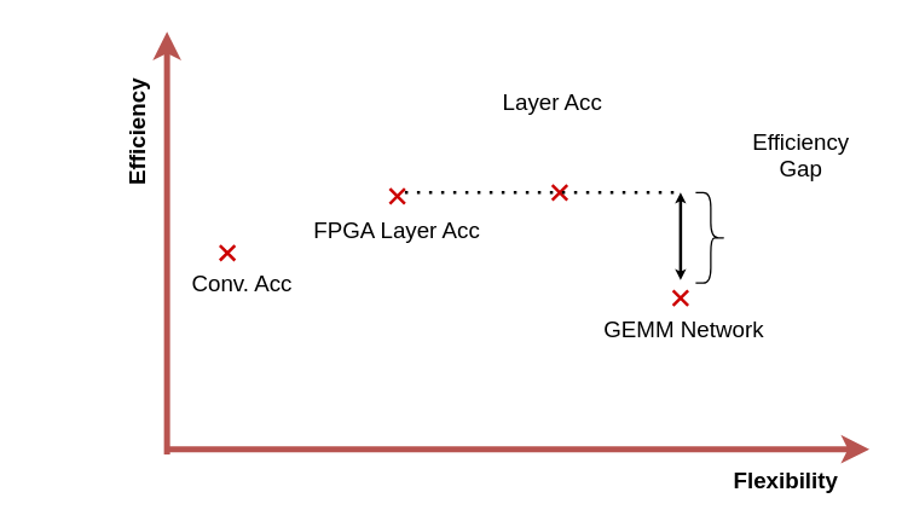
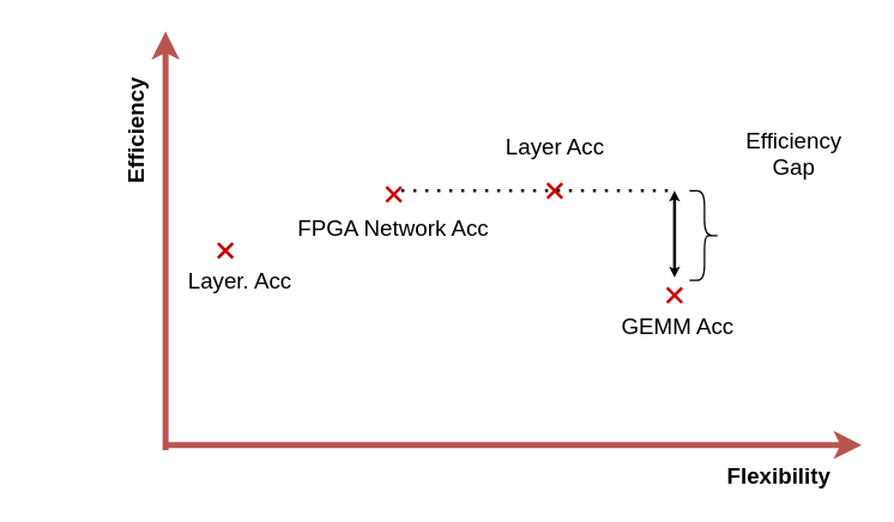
  <mxCell id="0" />
  <mxCell id="1" parent="0" />
  <mxCell id="2" value="" style="endArrow=classic;html=1;strokeWidth=4;endFill=1;fillColor=#f8cecc;strokeColor=#b85450;" parent="1" edge="1"><mxGeometry width="50" height="50" relative="1" as="geometry"><mxPoint x="110" y="300.5" as="sourcePoint" /><mxPoint x="110" y="20.5" as="targetPoint" /></mxGeometry></mxCell>
  <mxCell id="3" value="" style="endArrow=classic;html=1;strokeWidth=4;endFill=1;fillColor=#f8cecc;strokeColor=#b85450;" parent="1" edge="1"><mxGeometry width="50" height="50" relative="1" as="geometry"><mxPoint x="110" y="297" as="sourcePoint" /><mxPoint x="575" y="297" as="targetPoint" /></mxGeometry></mxCell>
  <mxCell id="4" value="Efficiency" style="text;html=1;strokeColor=none;fillColor=none;align=center;verticalAlign=middle;whiteSpace=wrap;rounded=0;rotation=-90;fontStyle=1;fontSize=15;" parent="1" vertex="1"><mxGeometry x="20" y="77" width="140" height="20" as="geometry" /></mxCell>
  <mxCell id="5" value="Flexibility" style="text;html=1;strokeColor=none;fillColor=none;align=center;verticalAlign=middle;whiteSpace=wrap;rounded=0;rotation=0;fontStyle=1;fontSize=15;" parent="1" vertex="1"><mxGeometry x="500" y="307" width="40" height="20" as="geometry" /></mxCell>
- <mxCell id="6" value="Layer Acc" style="text;html=1;strokeColor=none;fillColor=none;align=center;verticalAlign=middle;whiteSpace=wrap;rounded=0;fontSize=15;" parent="1" vertex="1"><mxGeometry x="307.5" y="57" width="115" height="20" as="geometry" /></mxCell>
- <mxCell id="7" value="Conv. Acc" style="text;html=1;strokeColor=none;fillColor=none;align=center;verticalAlign=middle;whiteSpace=wrap;rounded=0;fontSize=15;" parent="1" vertex="1"><mxGeometry x="110" y="177" width="100" height="20" as="geometry" /></mxCell>
- <mxCell id="8" value="FPGA Layer Acc" style="text;html=1;strokeColor=none;fillColor=none;align=center;verticalAlign=middle;whiteSpace=wrap;rounded=0;fontSize=15;" parent="1" vertex="1"><mxGeometry x="190" y="142" width="145" height="20" as="geometry" /></mxCell>
+ <mxCell id="6" value="Layer Acc" style="text;html=1;strokeColor=none;fillColor=none;align=center;verticalAlign=middle;whiteSpace=wrap;rounded=0;fontSize=15;" parent="1" vertex="1"><mxGeometry x="312.5" y="87" width="115" height="20" as="geometry" /></mxCell>
+ <mxCell id="7" value="Layer. Acc" style="text;html=1;strokeColor=none;fillColor=none;align=center;verticalAlign=middle;whiteSpace=wrap;rounded=0;fontSize=15;" parent="1" vertex="1"><mxGeometry x="110" y="177" width="100" height="20" as="geometry" /></mxCell>
+ <mxCell id="8" value="FPGA Network Acc" style="text;html=1;strokeColor=none;fillColor=none;align=center;verticalAlign=middle;whiteSpace=wrap;rounded=0;fontSize=15;" parent="1" vertex="1"><mxGeometry x="190" y="142" width="145" height="20" as="geometry" /></mxCell>
  <mxCell id="9" value="" style="endArrow=none;html=1;fontSize=15;strokeWidth=2;strokeColor=#CC0000;" parent="1" edge="1"><mxGeometry width="50" height="50" relative="1" as="geometry"><mxPoint x="145" y="172" as="sourcePoint" /><mxPoint x="155" y="162" as="targetPoint" /></mxGeometry></mxCell>
  <mxCell id="10" value="" style="endArrow=none;html=1;fontSize=15;strokeWidth=2;strokeColor=#CC0000;" parent="1" edge="1"><mxGeometry width="50" height="50" relative="1" as="geometry"><mxPoint x="145" y="162" as="sourcePoint" /><mxPoint x="155" y="172" as="targetPoint" /></mxGeometry></mxCell>
  <mxCell id="11" value="" style="endArrow=classic;html=1;strokeWidth=2;fontSize=15;startArrow=classic;startFill=1;endFill=1;endSize=1;startSize=1;" parent="1" edge="1"><mxGeometry width="50" height="50" relative="1" as="geometry"><mxPoint x="450" y="127" as="sourcePoint" /><mxPoint x="450" y="185" as="targetPoint" /></mxGeometry></mxCell>
  <mxCell id="12" value="" style="shape=curlyBracket;whiteSpace=wrap;html=1;rounded=1;flipH=1;fontSize=15;fillColor=#000000;" parent="1" vertex="1"><mxGeometry x="460" y="127" width="20" height="60" as="geometry" /></mxCell>
  <mxCell id="13" value="Efficiency Gap" style="text;html=1;strokeColor=none;fillColor=none;align=center;verticalAlign=middle;whiteSpace=wrap;rounded=0;fontSize=15;" parent="1" vertex="1"><mxGeometry x="485" y="92" width="90" height="20" as="geometry" /></mxCell>
  <mxCell id="14" value="" style="endArrow=none;html=1;fontSize=15;strokeWidth=2;strokeColor=#CC0000;" parent="1" edge="1"><mxGeometry x="495" y="405" width="50" height="50" as="geometry"><mxPoint x="365" y="132" as="sourcePoint" /><mxPoint x="375" y="122" as="targetPoint" /></mxGeometry></mxCell>
  <mxCell id="15" value="" style="endArrow=none;html=1;fontSize=15;strokeWidth=2;strokeColor=#CC0000;" parent="1" edge="1"><mxGeometry x="495" y="405" width="50" height="50" as="geometry"><mxPoint x="365" y="122" as="sourcePoint" /><mxPoint x="375" y="132" as="targetPoint" /></mxGeometry></mxCell>
  <mxCell id="16" value="" style="endArrow=none;html=1;fontSize=15;strokeWidth=2;strokeColor=#CC0000;" parent="1" edge="1"><mxGeometry x="575" y="475" width="50" height="50" as="geometry"><mxPoint x="445" y="202" as="sourcePoint" /><mxPoint x="455" y="192" as="targetPoint" /></mxGeometry></mxCell>
  <mxCell id="17" value="" style="endArrow=none;html=1;fontSize=15;strokeWidth=2;strokeColor=#CC0000;" parent="1" edge="1"><mxGeometry x="575" y="475" width="50" height="50" as="geometry"><mxPoint x="445" y="192" as="sourcePoint" /><mxPoint x="455" y="202" as="targetPoint" /></mxGeometry></mxCell>
  <mxCell id="18" value="" style="endArrow=none;html=1;fontSize=15;strokeWidth=2;strokeColor=#CC0000;" parent="1" edge="1"><mxGeometry x="387.5" y="407.5" width="50" height="50" as="geometry"><mxPoint x="257.5" y="134.5" as="sourcePoint" /><mxPoint x="267.5" y="124.5" as="targetPoint" /></mxGeometry></mxCell>
  <mxCell id="19" value="" style="endArrow=none;html=1;fontSize=15;strokeWidth=2;strokeColor=#CC0000;" parent="1" edge="1"><mxGeometry x="387.5" y="407.5" width="50" height="50" as="geometry"><mxPoint x="257.5" y="124.5" as="sourcePoint" /><mxPoint x="267.5" y="134.5" as="targetPoint" /></mxGeometry></mxCell>
- <mxCell id="20" value="GEMM Network" style="text;html=1;strokeColor=none;fillColor=none;align=center;verticalAlign=middle;whiteSpace=wrap;rounded=0;fontSize=15;" parent="1" vertex="1"><mxGeometry x="380" y="207" width="145" height="20" as="geometry" /></mxCell>
+ <mxCell id="20" value="GEMM Acc" style="text;html=1;strokeColor=none;fillColor=none;align=center;verticalAlign=middle;whiteSpace=wrap;rounded=0;fontSize=15;" parent="1" vertex="1"><mxGeometry x="380" y="207" width="145" height="20" as="geometry" /></mxCell>
  <mxCell id="21" value="" style="endArrow=none;dashed=1;html=1;dashPattern=1 3;strokeWidth=2;" edge="1" parent="1"><mxGeometry width="50" height="50" relative="1" as="geometry"><mxPoint x="267.5" y="127" as="sourcePoint" /><mxPoint x="450" y="127" as="targetPoint" /></mxGeometry></mxCell>
